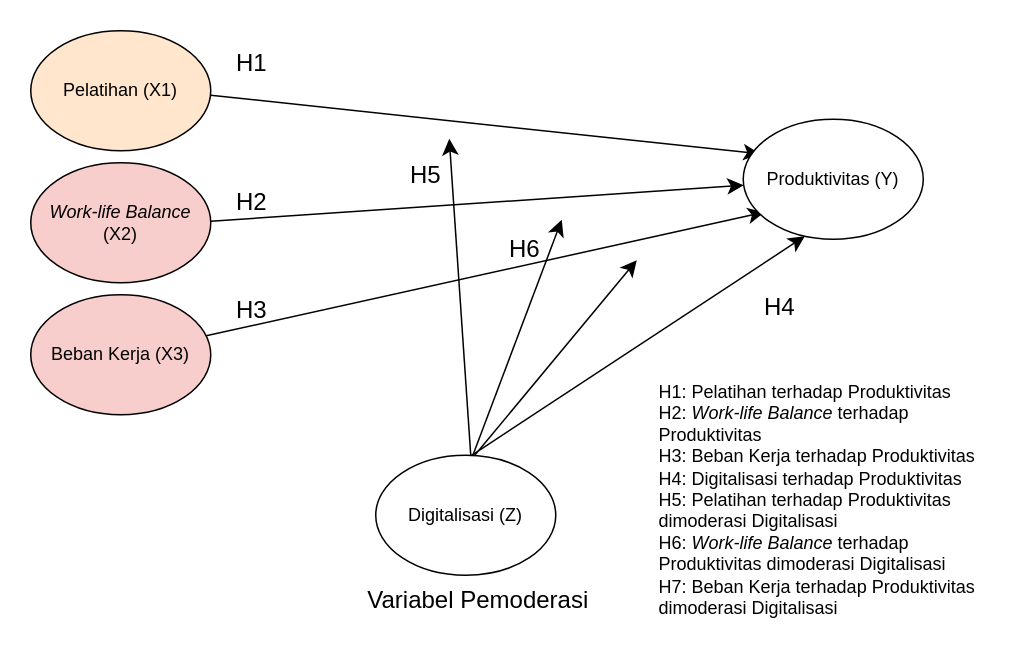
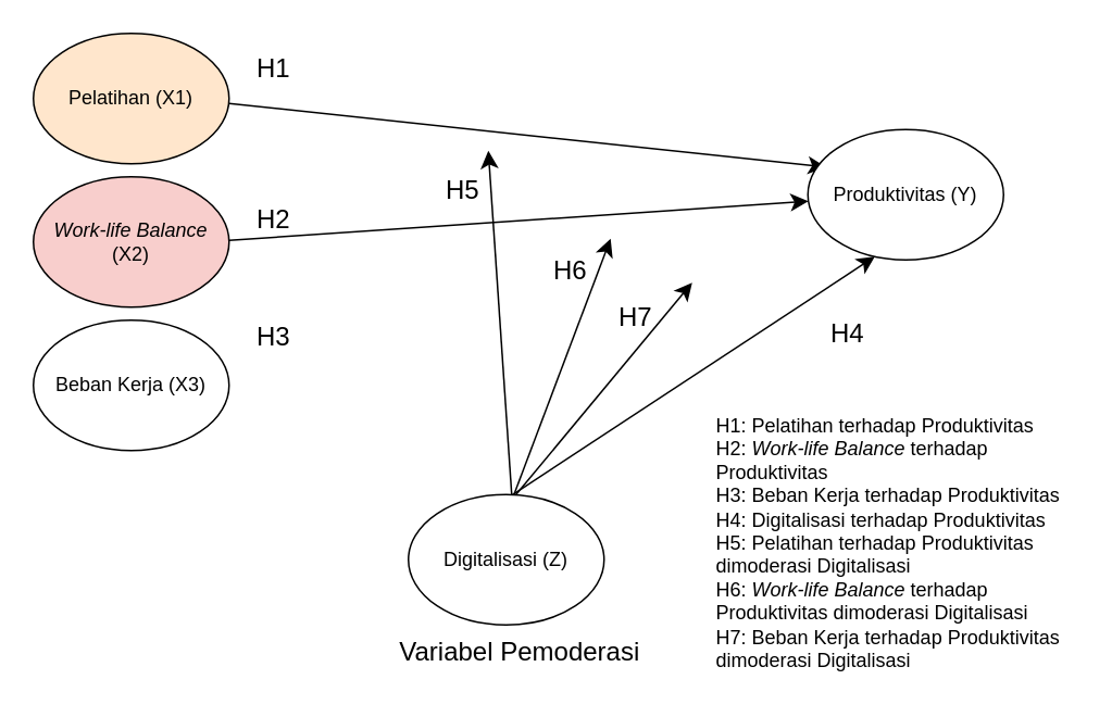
  <mxCell id="0" />
  <mxCell id="1" parent="0" />
  <mxCell id="2" value="Variabel Pemoderasi" style="text;html=1;align=center;verticalAlign=middle;resizable=0;points=[];autosize=1;strokeColor=none;fillColor=none;fontSize=16;" parent="1" vertex="1"><mxGeometry x="235" y="383" width="165" height="31" as="geometry" /></mxCell>
- <mxCell id="3" value="" style="endArrow=classic;html=1;rounded=0;fontSize=12;startSize=8;endSize=8;curved=1;entryX=0.117;entryY=0.775;entryDx=0;entryDy=0;entryPerimeter=0;" parent="1" source="19" target="21" edge="1"><mxGeometry width="50" height="50" relative="1" as="geometry"><mxPoint x="140" y="225" as="sourcePoint" /><mxPoint x="504" y="157" as="targetPoint" /></mxGeometry></mxCell>
  <mxCell id="4" value="" style="endArrow=classic;html=1;rounded=0;fontSize=12;startSize=8;endSize=8;curved=1;exitX=1;exitY=0.5;exitDx=0;exitDy=0;" parent="1" target="21" edge="1"><mxGeometry width="50" height="50" relative="1" as="geometry"><mxPoint x="140" y="147" as="sourcePoint" /><mxPoint x="504" y="142.708" as="targetPoint" /></mxGeometry></mxCell>
  <mxCell id="5" value="" style="endArrow=classic;html=1;rounded=0;fontSize=12;startSize=8;endSize=8;curved=1;exitX=1;exitY=0.5;exitDx=0;exitDy=0;entryX=0.092;entryY=0.288;entryDx=0;entryDy=0;entryPerimeter=0;" parent="1" target="21" edge="1"><mxGeometry width="50" height="50" relative="1" as="geometry"><mxPoint x="140" y="63" as="sourcePoint" /><mxPoint x="504" y="127" as="targetPoint" /></mxGeometry></mxCell>
  <mxCell id="6" value="" style="endArrow=classic;html=1;rounded=0;fontSize=12;startSize=8;endSize=8;curved=1;entryX=0.342;entryY=0.975;entryDx=0;entryDy=0;exitX=0.47;exitY=0.017;exitDx=0;exitDy=0;exitPerimeter=0;entryPerimeter=0;" parent="1" target="21" edge="1"><mxGeometry width="50" height="50" relative="1" as="geometry"><mxPoint x="312.4" y="304.02" as="sourcePoint" /><mxPoint x="534" y="172" as="targetPoint" /></mxGeometry></mxCell>
  <mxCell id="7" value="" style="endArrow=classic;html=1;rounded=0;fontSize=12;startSize=8;endSize=8;curved=1;exitX=0.5;exitY=0;exitDx=0;exitDy=0;" parent="1" edge="1"><mxGeometry width="50" height="50" relative="1" as="geometry"><mxPoint x="316" y="303" as="sourcePoint" /><mxPoint x="424" y="173" as="targetPoint" /></mxGeometry></mxCell>
  <mxCell id="8" value="" style="endArrow=classic;html=1;rounded=0;fontSize=12;startSize=8;endSize=8;curved=1;entryX=0;entryY=0.75;entryDx=0;entryDy=0;" parent="1" edge="1"><mxGeometry width="50" height="50" relative="1" as="geometry"><mxPoint x="314" y="305" as="sourcePoint" /><mxPoint x="374" y="146" as="targetPoint" /></mxGeometry></mxCell>
  <mxCell id="9" value="" style="endArrow=classic;html=1;rounded=0;fontSize=12;startSize=8;endSize=8;curved=1;entryX=0;entryY=0.75;entryDx=0;entryDy=0;exitX=0.48;exitY=0.064;exitDx=0;exitDy=0;exitPerimeter=0;" parent="1" edge="1"><mxGeometry width="50" height="50" relative="1" as="geometry"><mxPoint x="313.6" y="306.84" as="sourcePoint" /><mxPoint x="299" y="92" as="targetPoint" /></mxGeometry></mxCell>
  <mxCell id="10" value="H1" style="text;html=1;align=center;verticalAlign=middle;resizable=0;points=[];autosize=1;strokeColor=none;fillColor=none;fontSize=16;" parent="1" vertex="1"><mxGeometry x="147.5" y="25" width="38" height="31" as="geometry" /></mxCell>
  <mxCell id="11" value="H2" style="text;html=1;align=center;verticalAlign=middle;resizable=0;points=[];autosize=1;strokeColor=none;fillColor=none;fontSize=16;" parent="1" vertex="1"><mxGeometry x="147.5" y="118.5" width="38" height="31" as="geometry" /></mxCell>
  <mxCell id="12" value="H3" style="text;html=1;align=center;verticalAlign=middle;resizable=0;points=[];autosize=1;strokeColor=none;fillColor=none;fontSize=16;" parent="1" vertex="1"><mxGeometry x="147.5" y="190" width="38" height="31" as="geometry" /></mxCell>
  <mxCell id="13" value="H4" style="text;html=1;align=center;verticalAlign=middle;resizable=0;points=[];autosize=1;strokeColor=none;fillColor=none;fontSize=16;" parent="1" vertex="1"><mxGeometry x="500" y="188" width="38" height="31" as="geometry" /></mxCell>
  <mxCell id="14" value="H5" style="text;html=1;align=center;verticalAlign=middle;resizable=0;points=[];autosize=1;strokeColor=none;fillColor=none;fontSize=16;" parent="1" vertex="1"><mxGeometry x="264" y="100" width="38" height="31" as="geometry" /></mxCell>
  <mxCell id="15" value="H6" style="text;html=1;align=center;verticalAlign=middle;resizable=0;points=[];autosize=1;strokeColor=none;fillColor=none;fontSize=16;" parent="1" vertex="1"><mxGeometry x="330" y="149.5" width="38" height="31" as="geometry" /></mxCell>
+ <mxCell id="16" value="H7" style="text;html=1;align=center;verticalAlign=middle;resizable=0;points=[];autosize=1;strokeColor=none;fillColor=none;fontSize=16;" parent="1" vertex="1"><mxGeometry x="370" y="178.5" width="38" height="31" as="geometry" /></mxCell>
  <mxCell id="17" value="Pelatihan (X1)" style="ellipse;whiteSpace=wrap;html=1;fillColor=#ffe6cc;" vertex="1" parent="1"><mxGeometry x="20" y="20" width="120" height="80" as="geometry" /></mxCell>
  <mxCell id="18" value="&lt;i&gt;Work-life Balance &lt;/i&gt;(X2)" style="ellipse;whiteSpace=wrap;html=1;fillColor=#f8cecc;" vertex="1" parent="1"><mxGeometry x="20" y="108" width="120" height="80" as="geometry" /></mxCell>
- <mxCell id="19" value="&lt;div&gt;Beban Kerja (X3)&lt;/div&gt;" style="ellipse;whiteSpace=wrap;html=1;fillColor=#f8cecc;" vertex="1" parent="1"><mxGeometry x="20" y="196" width="120" height="80" as="geometry" /></mxCell>
+ <mxCell id="19" value="&lt;div&gt;Beban Kerja (X3)&lt;/div&gt;" style="ellipse;whiteSpace=wrap;html=1;" vertex="1" parent="1"><mxGeometry x="20" y="196" width="120" height="80" as="geometry" /></mxCell>
  <mxCell id="20" value="Digitalisasi (Z)" style="ellipse;whiteSpace=wrap;html=1;" vertex="1" parent="1"><mxGeometry x="250" y="303" width="120" height="80" as="geometry" /></mxCell>
  <mxCell id="21" value="Produktivitas (Y)" style="ellipse;whiteSpace=wrap;html=1;" vertex="1" parent="1"><mxGeometry x="495" y="79" width="120" height="80" as="geometry" /></mxCell>
  <mxCell id="22" value="&lt;div&gt;H1: Pelatihan terhadap Produktivitas&lt;/div&gt;&lt;div&gt;H2: &lt;i&gt;Work-life Balance&lt;/i&gt; terhadap Produktivitas&lt;/div&gt;&lt;div&gt;H3: Beban Kerja terhadap Produktivitas&lt;/div&gt;&lt;div&gt;H4: Digitalisasi terhadap Produktivitas&lt;/div&gt;&lt;div&gt;H5: Pelatihan terhadap Produktivitas dimoderasi Digitalisasi&lt;/div&gt;&lt;div&gt;H6: &lt;i&gt;Work-life Balance&lt;/i&gt; terhadap Produktivitas dimoderasi Digitalisasi&lt;/div&gt;&lt;div&gt;H7: Beban Kerja terhadap Produktivitas dimoderasi Digitalisasi&lt;/div&gt;" style="text;whiteSpace=wrap;html=1;" vertex="1" parent="1"><mxGeometry x="437" y="247" width="223" height="171" as="geometry" /></mxCell>
